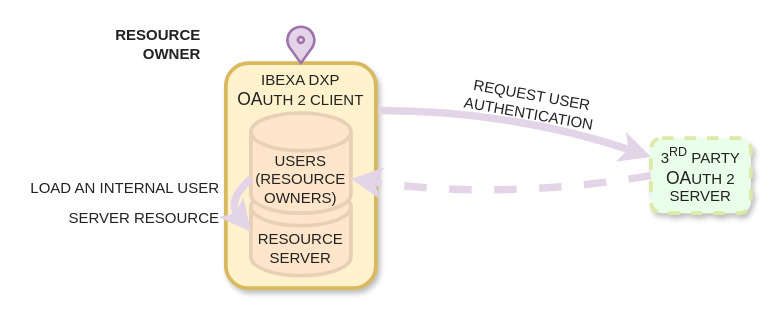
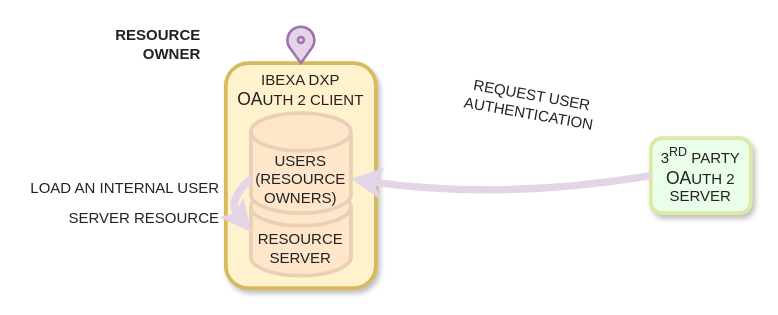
  <mxCell id="0" />
  <mxCell id="1" parent="0" />
  <mxCell id="2" value="&lt;font color=&quot;#222222&quot;&gt;IBEXA DXP&lt;br&gt;&lt;font style=&quot;font-size: 14px;&quot;&gt;OA&lt;/font&gt;UTH 2 CLIENT&lt;/font&gt;" style="rounded=1;whiteSpace=wrap;horizontal=1;verticalAlign=top;shadow=1;fillColor=#FFF2CC;strokeWidth=3;strokeColor=#D8B95D;html=1;" parent="1" vertex="1"><mxGeometry x="180" y="50" width="120" height="180" as="geometry" /></mxCell>
  <mxCell id="3" value="&lt;font color=&quot;#222222&quot;&gt;RESOURCE SERVER&lt;/font&gt;" style="shape=cylinder3;whiteSpace=wrap;html=1;boundedLbl=1;backgroundOutline=1;size=15;fillColor=#ffe5c9;strokeColor=#E8D0B7;strokeWidth=3;" parent="1" vertex="1"><mxGeometry x="200" y="150" width="80" height="70" as="geometry" /></mxCell>
  <mxCell id="4" value="&lt;font color=&quot;#222222&quot;&gt;USERS&lt;br&gt;(RESOURCE OWNERS)&lt;/font&gt;" style="shape=cylinder3;whiteSpace=wrap;html=1;boundedLbl=1;backgroundOutline=1;size=15;fillColor=#ffe5c9;strokeColor=#E8D0B7;strokeWidth=3;" parent="1" vertex="1"><mxGeometry x="200" y="90" width="80" height="80" as="geometry" /></mxCell>
- <mxCell id="5" value="&lt;font color=&quot;#222222&quot;&gt;3&lt;sup&gt;RD&lt;/sup&gt; PARTY&lt;br&gt;&lt;font style=&quot;font-size: 14px;&quot;&gt;OA&lt;/font&gt;UTH 2 SERVER&lt;/font&gt;" style="rounded=1;whiteSpace=wrap;html=1;shadow=1;fillColor=#EAFFE9;strokeWidth=3;strokeColor=#DDE9A7;dashed=1;" parent="1" vertex="1"><mxGeometry x="520" y="110" width="80" height="60" as="geometry" /></mxCell>
+ <mxCell id="5" value="&lt;font color=&quot;#222222&quot;&gt;3&lt;sup&gt;RD&lt;/sup&gt; PARTY&lt;br&gt;&lt;font style=&quot;font-size: 14px;&quot;&gt;OA&lt;/font&gt;UTH 2 SERVER&lt;/font&gt;" style="rounded=1;whiteSpace=wrap;html=1;shadow=1;fillColor=#EAFFE9;strokeWidth=3;strokeColor=#DDE9A7;" parent="1" vertex="1"><mxGeometry x="520" y="110" width="80" height="60" as="geometry" /></mxCell>
  <mxCell id="6" value="&lt;font color=&quot;#222222&quot;&gt;REQUEST USER AUTHENTICATION&lt;/font&gt;" style="text;html=1;align=center;verticalAlign=middle;whiteSpace=wrap;rounded=0;rotation=10;" parent="1" vertex="1"><mxGeometry x="394" y="68" width="60" height="30" as="geometry" /></mxCell>
  <mxCell id="7" value="&lt;p style=&quot;line-height: 200%;&quot;&gt;&lt;font color=&quot;#222222&quot;&gt;LOAD AN INTERNAL USER&lt;br&gt;SERVER RESOURCE&lt;/font&gt;&lt;/p&gt;" style="text;html=1;align=right;verticalAlign=middle;whiteSpace=wrap;rounded=0;" parent="1" vertex="1"><mxGeometry x="20" y="146" width="157" height="30" as="geometry" /></mxCell>
- <mxCell id="8" value="" style="endArrow=classic;html=1;rounded=0;exitX=1.017;exitY=0.211;exitDx=0;exitDy=0;exitPerimeter=0;entryX=0;entryY=0.25;entryDx=0;entryDy=0;curved=1;strokeColor=#E4D4E8;strokeWidth=6;" parent="1" source="2" target="5" edge="1"><mxGeometry width="50" height="50" relative="1" as="geometry"><mxPoint x="620" y="290" as="sourcePoint" /><mxPoint x="670" y="240" as="targetPoint" /><Array as="points"><mxPoint x="410" y="88" /></Array></mxGeometry></mxCell>
- <mxCell id="9" value="" style="endArrow=classic;html=1;rounded=0;exitX=0;exitY=0.5;exitDx=0;exitDy=0;entryX=1;entryY=0;entryDx=0;entryDy=52.5;entryPerimeter=0;curved=1;strokeColor=#E4D4E8;strokeWidth=6;dashed=1;" parent="1" source="5" target="4" edge="1"><mxGeometry width="50" height="50" relative="1" as="geometry"><mxPoint x="620" y="290" as="sourcePoint" /><mxPoint x="670" y="240" as="targetPoint" /><Array as="points"><mxPoint x="400" y="160" /></Array></mxGeometry></mxCell>
+ <mxCell id="9" value="" style="endArrow=classic;html=1;rounded=0;exitX=0;exitY=0.5;exitDx=0;exitDy=0;entryX=1;entryY=0;entryDx=0;entryDy=52.5;entryPerimeter=0;curved=1;strokeColor=#E4D4E8;strokeWidth=6;" parent="1" source="5" target="4" edge="1"><mxGeometry width="50" height="50" relative="1" as="geometry"><mxPoint x="620" y="290" as="sourcePoint" /><mxPoint x="670" y="240" as="targetPoint" /><Array as="points"><mxPoint x="400" y="160" /></Array></mxGeometry></mxCell>
  <mxCell id="10" value="" style="endArrow=classic;html=1;rounded=0;exitX=0;exitY=0;exitDx=0;exitDy=52.5;exitPerimeter=0;entryX=0;entryY=0.5;entryDx=0;entryDy=0;entryPerimeter=0;curved=1;strokeColor=#E4D4E8;strokeWidth=6;" parent="1" source="4" target="3" edge="1"><mxGeometry width="50" height="50" relative="1" as="geometry"><mxPoint x="620" y="290" as="sourcePoint" /><mxPoint x="670" y="240" as="targetPoint" /><Array as="points"><mxPoint x="180" y="160" /></Array></mxGeometry></mxCell>
  <mxCell id="11" value="" style="html=1;verticalLabelPosition=bottom;align=center;labelBackgroundColor=#ffffff;verticalAlign=top;strokeWidth=2;strokeColor=#9D73AA;shadow=0;dashed=0;shape=mxgraph.ios7.icons.location;fillColor=#E4D4E8;" parent="1" vertex="1"><mxGeometry x="228" y="20" width="24" height="30" as="geometry" /></mxCell>
  <mxCell id="12" value="&lt;font color=&quot;#222222&quot;&gt;RESOURCE OWNER&lt;/font&gt;" style="text;html=1;align=right;verticalAlign=middle;whiteSpace=wrap;rounded=0;fontStyle=1" parent="1" vertex="1"><mxGeometry x="65" y="20" width="97" height="30" as="geometry" /></mxCell>
